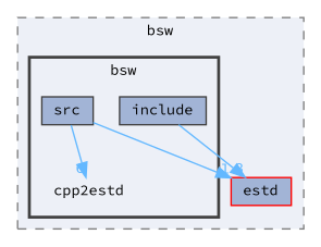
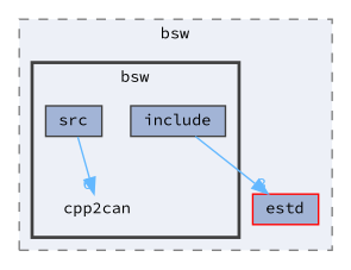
  digraph {
    compound=true
    fontname="Source Code Pro"
    node [fontname="Source Code Pro" fontsize=10 shape=box color=grey25 fillcolor="#a2b4d6" style=filled]
    edge [color=steelblue1 fontcolor=steelblue1 fontname="Source Code Pro" fontsize=10 labeldistance=1.5 labelfontname=Helvetica labelfontsize=10]
-   n1 [height=0.2 label=cpp2estd shape=plaintext width=0.4 color="" fillcolor="" style=""]
+   n1 [height=0.2 label=cpp2can shape=plaintext width=0.4 color="" fillcolor="" style=""]
    n2 [height=0.2 label=include width=0.4]
    n3 [height=0.2 label=src width=0.4]
    n4 [color=red height=0.2 label=estd width=0.4]
    subgraph cluster_1 {
      bgcolor="#edf0f7"
      fontsize=10
      label=bsw
      pencolor=grey50
      style="filled,dashed"
      n4
      subgraph cluster_2 {
        bgcolor="#edf0f7"
        fontsize=10
        label=bsw
        pencolor=grey25
        style="filled,bold"
        n1
        n2
        n3
      }
    }
    n2 -> n4 [headlabel=3]
    n3 -> n1 [headlabel=6]
-   n3 -> n4 [headlabel=1]
  }
